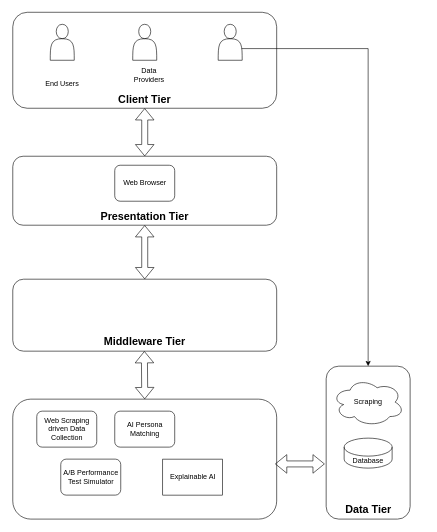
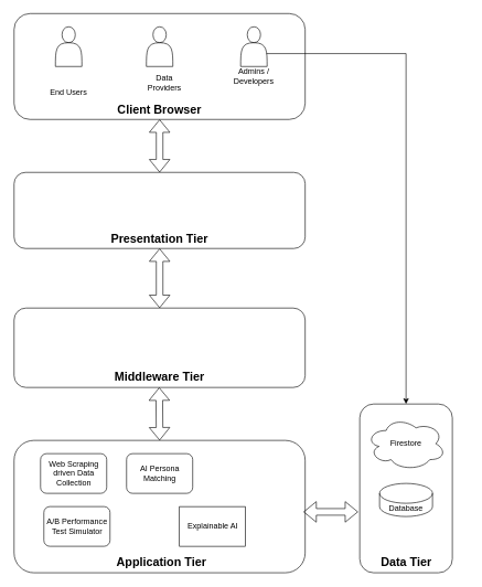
  <mxCell id="0" />
  <mxCell id="1" parent="0" />
  <mxCell id="2" value="" style="rounded=1;whiteSpace=wrap;html=1;" vertex="1" parent="1"><mxGeometry x="20.5" y="20" width="440" height="160" as="geometry" /></mxCell>
  <mxCell id="3" value="" style="rounded=1;whiteSpace=wrap;html=1;" vertex="1" parent="1"><mxGeometry x="543" y="610" width="140" height="255" as="geometry" /></mxCell>
  <mxCell id="4" value="" style="rounded=1;whiteSpace=wrap;html=1;" vertex="1" parent="1"><mxGeometry x="20.5" y="665" width="440" height="200" as="geometry" /></mxCell>
  <mxCell id="5" value="" style="rounded=1;whiteSpace=wrap;html=1;" vertex="1" parent="1"><mxGeometry x="20.5" y="465" width="440" height="120" as="geometry" /></mxCell>
  <mxCell id="6" value="" style="rounded=1;whiteSpace=wrap;html=1;" vertex="1" parent="1"><mxGeometry x="20.5" y="260" width="440" height="115" as="geometry" /></mxCell>
  <mxCell id="7" value="" style="shape=actor;whiteSpace=wrap;html=1;" vertex="1" parent="1"><mxGeometry x="83" y="40" width="40" height="60" as="geometry" /></mxCell>
  <mxCell id="8" value="" style="shape=actor;whiteSpace=wrap;html=1;" vertex="1" parent="1"><mxGeometry x="220.5" y="40" width="40" height="60" as="geometry" /></mxCell>
  <mxCell id="9" style="edgeStyle=orthogonalEdgeStyle;rounded=0;orthogonalLoop=1;jettySize=auto;html=1;entryX=0.5;entryY=0;entryDx=0;entryDy=0;exitX=0.875;exitY=0.675;exitDx=0;exitDy=0;exitPerimeter=0;" edge="1" parent="1" source="10" target="3"><mxGeometry relative="1" as="geometry"><mxPoint x="408" y="80" as="sourcePoint" /></mxGeometry></mxCell>
  <mxCell id="10" value="" style="shape=actor;whiteSpace=wrap;html=1;" vertex="1" parent="1"><mxGeometry x="363" y="40" width="40" height="60" as="geometry" /></mxCell>
+ <mxCell id="11" value="Admins / Developers" style="text;html=1;align=center;verticalAlign=middle;whiteSpace=wrap;rounded=0;" vertex="1" parent="1"><mxGeometry x="353" y="100" width="60" height="30" as="geometry" /></mxCell>
  <mxCell id="12" value="End Users" style="text;html=1;align=center;verticalAlign=middle;whiteSpace=wrap;rounded=0;" vertex="1" parent="1"><mxGeometry x="73" y="125" width="60" height="30" as="geometry" /></mxCell>
  <mxCell id="13" value="Data Providers" style="text;html=1;align=center;verticalAlign=middle;whiteSpace=wrap;rounded=0;" vertex="1" parent="1"><mxGeometry x="218" y="110" width="60" height="30" as="geometry" /></mxCell>
- <mxCell id="14" value="&lt;div style=&quot;&quot;&gt;&lt;span style=&quot;background-color: transparent; color: light-dark(rgb(0, 0, 0), rgb(255, 255, 255));&quot;&gt;Web Browser&lt;/span&gt;&lt;/div&gt;" style="rounded=1;whiteSpace=wrap;html=1;align=center;" vertex="1" parent="1"><mxGeometry x="190.5" y="275" width="100" height="60" as="geometry" /></mxCell>
  <mxCell id="15" value="&lt;div style=&quot;&quot;&gt;&lt;span style=&quot;background-color: transparent; color: light-dark(rgb(0, 0, 0), rgb(255, 255, 255));&quot;&gt;Web Scraping driven Data Collection&lt;/span&gt;&lt;/div&gt;" style="rounded=1;whiteSpace=wrap;html=1;align=center;" vertex="1" parent="1"><mxGeometry x="60.5" y="685" width="100" height="60" as="geometry" /></mxCell>
  <mxCell id="16" value="&lt;div style=&quot;&quot;&gt;&lt;span style=&quot;background-color: transparent; color: light-dark(rgb(0, 0, 0), rgb(255, 255, 255));&quot;&gt;AI Persona Matching&lt;/span&gt;&lt;/div&gt;" style="rounded=1;whiteSpace=wrap;html=1;align=center;" vertex="1" parent="1"><mxGeometry x="190.5" y="685" width="100" height="60" as="geometry" /></mxCell>
- <mxCell id="17" value="&lt;div style=&quot;&quot;&gt;&lt;span style=&quot;background-color: transparent; color: light-dark(rgb(0, 0, 0), rgb(255, 255, 255));&quot;&gt;A/B Performance Test Simulator&lt;/span&gt;&lt;/div&gt;" style="rounded=1;whiteSpace=wrap;html=1;align=center;" vertex="1" parent="1"><mxGeometry x="100.5" y="765" width="100" height="60" as="geometry" /></mxCell>
+ <mxCell id="17" value="&lt;div style=&quot;&quot;&gt;&lt;span style=&quot;background-color: transparent; color: light-dark(rgb(0, 0, 0), rgb(255, 255, 255));&quot;&gt;A/B Performance Test Simulator&lt;/span&gt;&lt;/div&gt;" style="rounded=1;whiteSpace=wrap;html=1;align=center;" vertex="1" parent="1"><mxGeometry x="65.5" y="765" width="100" height="60" as="geometry" /></mxCell>
  <mxCell id="18" value="&lt;div style=&quot;&quot;&gt;Explainable AI&lt;/div&gt;" style="whiteSpace=wrap;html=1;align=center;rounded=0;" vertex="1" parent="1"><mxGeometry x="270.5" y="765" width="100" height="60" as="geometry" /></mxCell>
  <mxCell id="19" value="Database" style="shape=cylinder3;whiteSpace=wrap;html=1;boundedLbl=1;backgroundOutline=1;size=15;" vertex="1" parent="1"><mxGeometry x="573" y="730" width="80" height="50" as="geometry" /></mxCell>
- <mxCell id="20" value="Scraping" style="ellipse;shape=cloud;whiteSpace=wrap;html=1;" vertex="1" parent="1"><mxGeometry x="553" y="630" width="120" height="80" as="geometry" /></mxCell>
+ <mxCell id="20" value="Firestore" style="ellipse;shape=cloud;whiteSpace=wrap;html=1;" vertex="1" parent="1"><mxGeometry x="553" y="630" width="120" height="80" as="geometry" /></mxCell>
  <mxCell id="21" value="&lt;h2&gt;Presentation Tier&lt;/h2&gt;" style="text;html=1;align=center;verticalAlign=middle;whiteSpace=wrap;rounded=0;fontStyle=0" vertex="1" parent="1"><mxGeometry x="148" y="345" width="185" height="30" as="geometry" /></mxCell>
  <mxCell id="22" value="&lt;h2&gt;Middleware Tier&lt;/h2&gt;" style="text;html=1;align=center;verticalAlign=middle;whiteSpace=wrap;rounded=0;fontStyle=0" vertex="1" parent="1"><mxGeometry x="148" y="555" width="185" height="30" as="geometry" /></mxCell>
+ <mxCell id="23" value="&lt;h2&gt;Application Tier&lt;/h2&gt;" style="text;html=1;align=center;verticalAlign=middle;whiteSpace=wrap;rounded=0;fontStyle=0" vertex="1" parent="1"><mxGeometry x="150.5" y="835" width="185" height="30" as="geometry" /></mxCell>
  <mxCell id="24" value="&lt;h2&gt;Data Tier&lt;/h2&gt;" style="text;html=1;align=center;verticalAlign=middle;whiteSpace=wrap;rounded=0;fontStyle=0" vertex="1" parent="1"><mxGeometry x="520.5" y="835" width="185" height="30" as="geometry" /></mxCell>
  <mxCell id="25" value="" style="shape=flexArrow;endArrow=classic;startArrow=classic;html=1;rounded=0;entryX=0.5;entryY=1;entryDx=0;entryDy=0;exitX=0.5;exitY=0;exitDx=0;exitDy=0;" edge="1" parent="1" source="5" target="21"><mxGeometry width="100" height="100" relative="1" as="geometry"><mxPoint x="190.5" y="475" as="sourcePoint" /><mxPoint x="290.5" y="375" as="targetPoint" /></mxGeometry></mxCell>
  <mxCell id="26" value="" style="shape=flexArrow;endArrow=classic;startArrow=classic;html=1;rounded=0;entryX=0.5;entryY=1;entryDx=0;entryDy=0;" edge="1" parent="1"><mxGeometry width="100" height="100" relative="1" as="geometry"><mxPoint x="240.5" y="665" as="sourcePoint" /><mxPoint x="239.91" y="585" as="targetPoint" /></mxGeometry></mxCell>
  <mxCell id="27" value="" style="shape=flexArrow;endArrow=classic;startArrow=classic;html=1;rounded=0;exitX=0.994;exitY=0.54;exitDx=0;exitDy=0;exitPerimeter=0;" edge="1" parent="1" source="4"><mxGeometry width="100" height="100" relative="1" as="geometry"><mxPoint x="468" y="773" as="sourcePoint" /><mxPoint x="540.5" y="773" as="targetPoint" /></mxGeometry></mxCell>
- <mxCell id="28" value="&lt;h2&gt;Client Tier&lt;/h2&gt;" style="text;html=1;align=center;verticalAlign=middle;whiteSpace=wrap;rounded=0;fontStyle=0" vertex="1" parent="1"><mxGeometry x="148" y="150" width="185" height="30" as="geometry" /></mxCell>
+ <mxCell id="28" value="&lt;h2&gt;Client Browser&lt;/h2&gt;" style="text;html=1;align=center;verticalAlign=middle;whiteSpace=wrap;rounded=0;fontStyle=0" vertex="1" parent="1"><mxGeometry x="148" y="150" width="185" height="30" as="geometry" /></mxCell>
  <mxCell id="29" value="" style="shape=flexArrow;endArrow=classic;startArrow=classic;html=1;rounded=0;entryX=0.5;entryY=1;entryDx=0;entryDy=0;exitX=0.5;exitY=0;exitDx=0;exitDy=0;" edge="1" parent="1" source="6" target="28"><mxGeometry width="100" height="100" relative="1" as="geometry"><mxPoint x="168" y="290" as="sourcePoint" /><mxPoint x="268" y="190" as="targetPoint" /></mxGeometry></mxCell>
